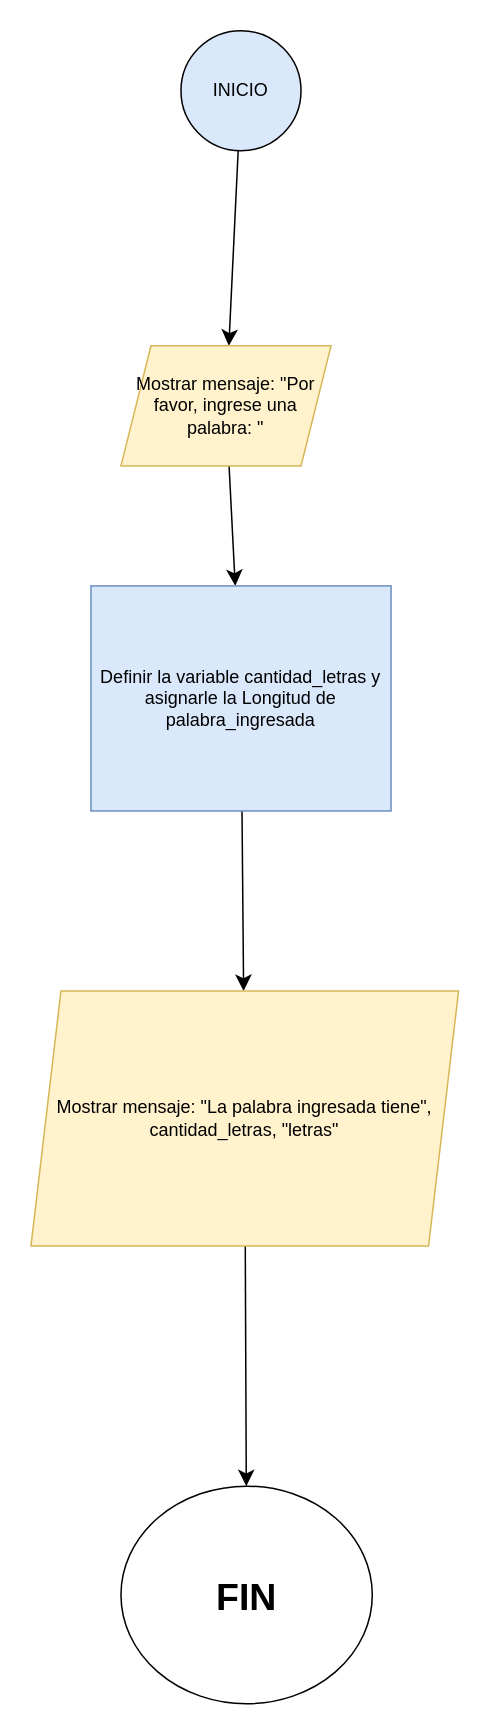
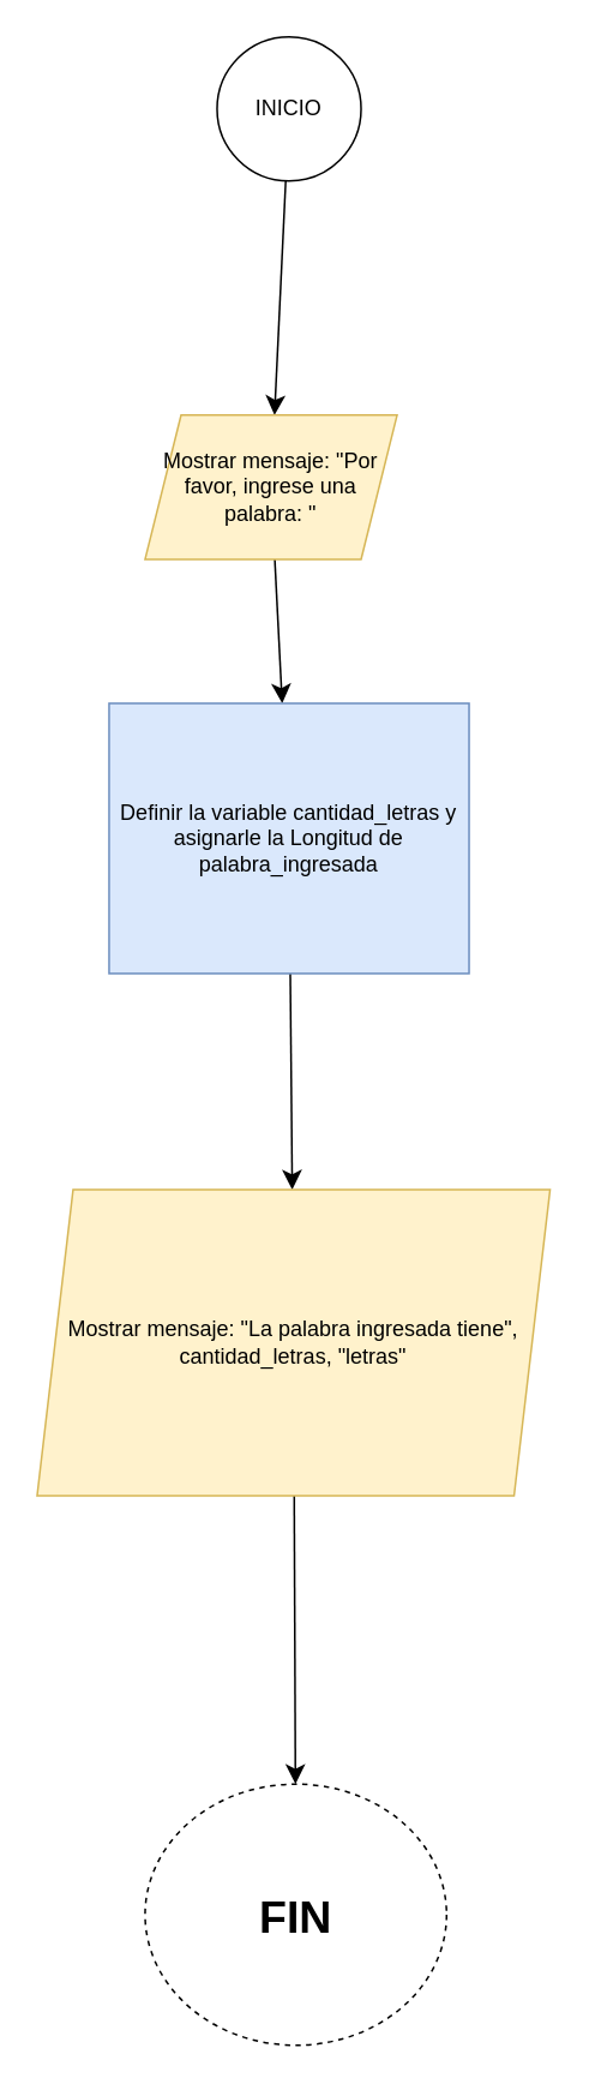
  <mxCell id="0" />
  <mxCell id="1" parent="0" />
  <mxCell id="2" value="" style="edgeStyle=none;curved=1;rounded=0;orthogonalLoop=1;jettySize=auto;html=1;fontSize=12;startSize=8;endSize=8;" edge="1" parent="1" source="3" target="5"><mxGeometry relative="1" as="geometry" /></mxCell>
- <mxCell id="3" value="INICIO" style="ellipse;whiteSpace=wrap;html=1;aspect=fixed;fillColor=#dae8fc;" vertex="1" parent="1"><mxGeometry x="120" y="20" width="80" height="80" as="geometry" /></mxCell>
+ <mxCell id="3" value="INICIO" style="ellipse;whiteSpace=wrap;html=1;aspect=fixed;" vertex="1" parent="1"><mxGeometry x="120" y="20" width="80" height="80" as="geometry" /></mxCell>
  <mxCell id="4" value="" style="edgeStyle=none;curved=1;rounded=0;orthogonalLoop=1;jettySize=auto;html=1;fontSize=12;startSize=8;endSize=8;" edge="1" parent="1" source="5" target="7"><mxGeometry relative="1" as="geometry" /></mxCell>
  <mxCell id="5" value="Mostrar mensaje: &quot;Por favor, ingrese una palabra: &quot;" style="shape=parallelogram;perimeter=parallelogramPerimeter;whiteSpace=wrap;html=1;fixedSize=1;fillColor=#fff2cc;strokeColor=#d6b656;" vertex="1" parent="1"><mxGeometry x="80" y="230" width="140" height="80" as="geometry" /></mxCell>
  <mxCell id="6" value="" style="edgeStyle=none;curved=1;rounded=0;orthogonalLoop=1;jettySize=auto;html=1;fontSize=12;startSize=8;endSize=8;" edge="1" parent="1" source="7" target="9"><mxGeometry relative="1" as="geometry" /></mxCell>
  <mxCell id="7" value="Definir la variable cantidad_letras y asignarle la Longitud de palabra_ingresada" style="whiteSpace=wrap;html=1;fillColor=#dae8fc;strokeColor=#6c8ebf;" vertex="1" parent="1"><mxGeometry x="60" y="390" width="200" height="150" as="geometry" /></mxCell>
  <mxCell id="8" value="" style="edgeStyle=none;curved=1;rounded=0;orthogonalLoop=1;jettySize=auto;html=1;fontSize=12;startSize=8;endSize=8;" edge="1" parent="1" source="9" target="10"><mxGeometry relative="1" as="geometry" /></mxCell>
  <mxCell id="9" value="Mostrar mensaje: &quot;La palabra ingresada tiene&quot;, cantidad_letras, &quot;letras&quot;" style="shape=parallelogram;perimeter=parallelogramPerimeter;whiteSpace=wrap;html=1;fixedSize=1;fillColor=#fff2cc;strokeColor=#d6b656;" vertex="1" parent="1"><mxGeometry x="20" y="660" width="285" height="170" as="geometry" /></mxCell>
- <mxCell id="10" value="&lt;h2&gt;&lt;font style=&quot;font-size: 25px;&quot;&gt;FIN&lt;/font&gt;&lt;/h2&gt;" style="ellipse;whiteSpace=wrap;html=1;" vertex="1" parent="1"><mxGeometry x="80" y="990" width="167.5" height="145" as="geometry" /></mxCell>
+ <mxCell id="10" value="&lt;h2&gt;&lt;font style=&quot;font-size: 25px;&quot;&gt;FIN&lt;/font&gt;&lt;/h2&gt;" style="ellipse;whiteSpace=wrap;html=1;dashed=1;" vertex="1" parent="1"><mxGeometry x="80" y="990" width="167.5" height="145" as="geometry" /></mxCell>
